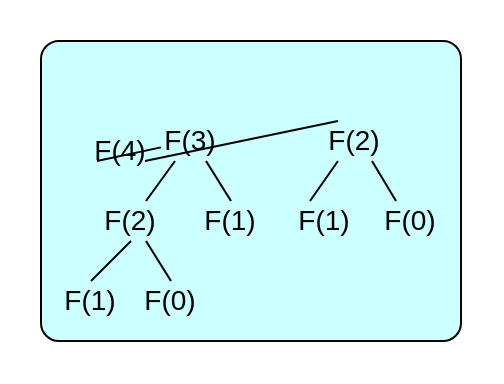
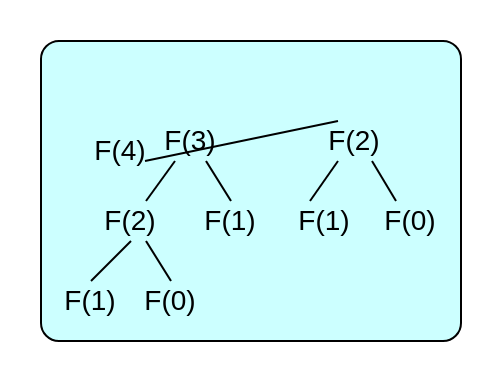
  <mxCell id="0" />
  <mxCell id="1" parent="0" />
  <mxCell id="2" value="" style="rounded=1;whiteSpace=wrap;html=1;arcSize=6;fillColor=#CCFFFF;" vertex="1" parent="1"><mxGeometry x="20" y="20" width="210" height="150" as="geometry" /></mxCell>
  <mxCell id="3" value="&lt;font style=&quot;font-size: 14px&quot;&gt;F(4)&lt;/font&gt;" style="text;html=1;strokeColor=none;fillColor=none;align=center;verticalAlign=middle;whiteSpace=wrap;rounded=0;" vertex="1" parent="1"><mxGeometry x="48" y="65" width="24" height="20" as="geometry" /></mxCell>
  <mxCell id="4" value="&lt;font style=&quot;font-size: 14px&quot;&gt;F(3)&lt;/font&gt;" style="text;html=1;strokeColor=none;fillColor=none;align=center;verticalAlign=middle;whiteSpace=wrap;rounded=0;" vertex="1" parent="1"><mxGeometry x="80" y="60" width="30" height="20" as="geometry" /></mxCell>
  <mxCell id="5" value="&lt;font style=&quot;font-size: 14px&quot;&gt;F(2)&lt;/font&gt;" style="text;html=1;strokeColor=none;fillColor=none;align=center;verticalAlign=middle;whiteSpace=wrap;rounded=0;" vertex="1" parent="1"><mxGeometry x="160" y="60" width="34" height="20" as="geometry" /></mxCell>
  <mxCell id="6" value="&lt;font style=&quot;font-size: 14px&quot;&gt;F(2)&lt;/font&gt;" style="text;html=1;strokeColor=none;fillColor=none;align=center;verticalAlign=middle;whiteSpace=wrap;rounded=0;" vertex="1" parent="1"><mxGeometry x="50" y="100" width="30" height="20" as="geometry" /></mxCell>
  <mxCell id="7" value="&lt;font style=&quot;font-size: 14px&quot;&gt;F(1)&lt;/font&gt;" style="text;html=1;strokeColor=none;fillColor=none;align=center;verticalAlign=middle;whiteSpace=wrap;rounded=0;" vertex="1" parent="1"><mxGeometry x="100" y="100" width="30" height="20" as="geometry" /></mxCell>
  <mxCell id="8" value="&lt;font style=&quot;font-size: 14px&quot;&gt;F(1)&lt;/font&gt;" style="text;html=1;strokeColor=none;fillColor=none;align=center;verticalAlign=middle;whiteSpace=wrap;rounded=0;" vertex="1" parent="1"><mxGeometry x="147" y="100" width="30" height="20" as="geometry" /></mxCell>
  <mxCell id="9" value="&lt;font style=&quot;font-size: 14px&quot;&gt;F(0)&lt;/font&gt;" style="text;html=1;strokeColor=none;fillColor=none;align=center;verticalAlign=middle;whiteSpace=wrap;rounded=0;" vertex="1" parent="1"><mxGeometry x="190" y="100" width="30" height="20" as="geometry" /></mxCell>
  <mxCell id="10" value="&lt;font style=&quot;font-size: 14px&quot;&gt;F(1)&lt;/font&gt;" style="text;html=1;strokeColor=none;fillColor=none;align=center;verticalAlign=middle;whiteSpace=wrap;rounded=0;" vertex="1" parent="1"><mxGeometry x="30" y="140" width="30" height="20" as="geometry" /></mxCell>
  <mxCell id="11" value="&lt;font style=&quot;font-size: 14px&quot;&gt;F(0)&lt;/font&gt;" style="text;html=1;strokeColor=none;fillColor=none;align=center;verticalAlign=middle;whiteSpace=wrap;rounded=0;" vertex="1" parent="1"><mxGeometry x="70" y="140" width="30" height="20" as="geometry" /></mxCell>
- <mxCell id="12" value="" style="endArrow=none;html=1;rounded=0;fontSize=14;entryX=0;entryY=0.75;entryDx=0;entryDy=0;" edge="1" parent="1" source="4" target="3"><mxGeometry width="50" height="50" relative="1" as="geometry"><mxPoint x="99" y="60" as="sourcePoint" /><mxPoint x="126" y="45" as="targetPoint" /></mxGeometry></mxCell>
  <mxCell id="13" value="" style="endArrow=none;html=1;rounded=0;fontSize=14;entryX=0;entryY=0.75;entryDx=0;entryDy=0;exitX=0.75;exitY=0;exitDx=0;exitDy=0;" edge="1" parent="1" source="6"><mxGeometry width="50" height="50" relative="1" as="geometry"><mxPoint x="70" y="95" as="sourcePoint" /><mxPoint x="87" y="80" as="targetPoint" /></mxGeometry></mxCell>
  <mxCell id="14" value="" style="endArrow=none;html=1;rounded=0;fontSize=14;entryX=0.75;entryY=1;entryDx=0;entryDy=0;exitX=0.5;exitY=0;exitDx=0;exitDy=0;" edge="1" parent="1" source="7" target="4"><mxGeometry width="50" height="50" relative="1" as="geometry"><mxPoint x="75.75" y="105.7" as="sourcePoint" /><mxPoint x="97" y="90" as="targetPoint" /></mxGeometry></mxCell>
  <mxCell id="15" value="" style="endArrow=none;html=1;rounded=0;fontSize=14;entryX=0.5;entryY=1;entryDx=0;entryDy=0;exitX=0.5;exitY=0;exitDx=0;exitDy=0;" edge="1" parent="1" source="10" target="6"><mxGeometry width="50" height="50" relative="1" as="geometry"><mxPoint x="45.5" y="140" as="sourcePoint" /><mxPoint x="60" y="120" as="targetPoint" /></mxGeometry></mxCell>
  <mxCell id="16" value="" style="endArrow=none;html=1;rounded=0;fontSize=14;entryX=0.75;entryY=1;entryDx=0;entryDy=0;exitX=0.5;exitY=0;exitDx=0;exitDy=0;" edge="1" parent="1" source="11" target="6"><mxGeometry width="50" height="50" relative="1" as="geometry"><mxPoint x="55" y="150" as="sourcePoint" /><mxPoint x="75" y="130" as="targetPoint" /></mxGeometry></mxCell>
  <mxCell id="17" value="" style="endArrow=none;html=1;rounded=0;fontSize=14;entryX=1;entryY=0.75;entryDx=0;entryDy=0;exitX=0.25;exitY=0;exitDx=0;exitDy=0;" edge="1" parent="1" source="5" target="3"><mxGeometry width="50" height="50" relative="1" as="geometry"><mxPoint x="116.2" y="70" as="sourcePoint" /><mxPoint x="133" y="55" as="targetPoint" /></mxGeometry></mxCell>
  <mxCell id="18" value="" style="endArrow=none;html=1;rounded=0;fontSize=14;entryX=0.25;entryY=1;entryDx=0;entryDy=0;exitX=0.25;exitY=0;exitDx=0;exitDy=0;" edge="1" parent="1" source="8" target="5"><mxGeometry width="50" height="50" relative="1" as="geometry"><mxPoint x="125" y="110" as="sourcePoint" /><mxPoint x="112.5" y="90" as="targetPoint" /></mxGeometry></mxCell>
  <mxCell id="19" value="" style="endArrow=none;html=1;rounded=0;fontSize=14;entryX=0.75;entryY=1;entryDx=0;entryDy=0;exitX=0.25;exitY=0;exitDx=0;exitDy=0;" edge="1" parent="1" source="9" target="5"><mxGeometry width="50" height="50" relative="1" as="geometry"><mxPoint x="164.5" y="110" as="sourcePoint" /><mxPoint x="178.5" y="90" as="targetPoint" /></mxGeometry></mxCell>
